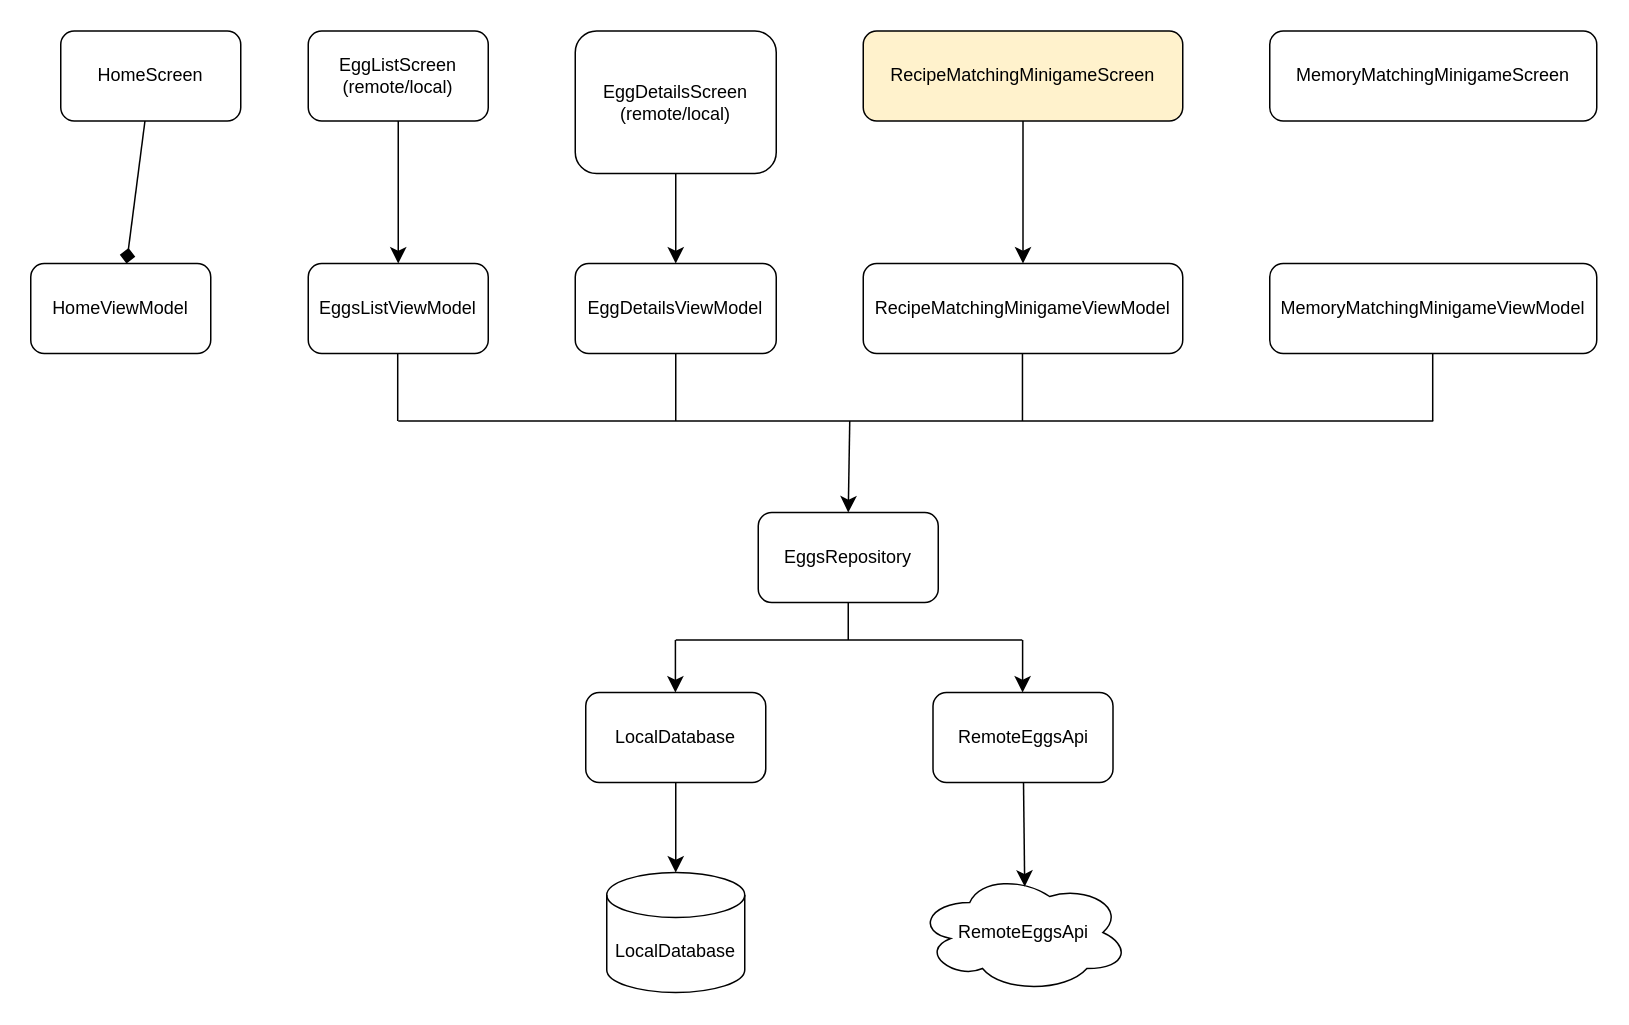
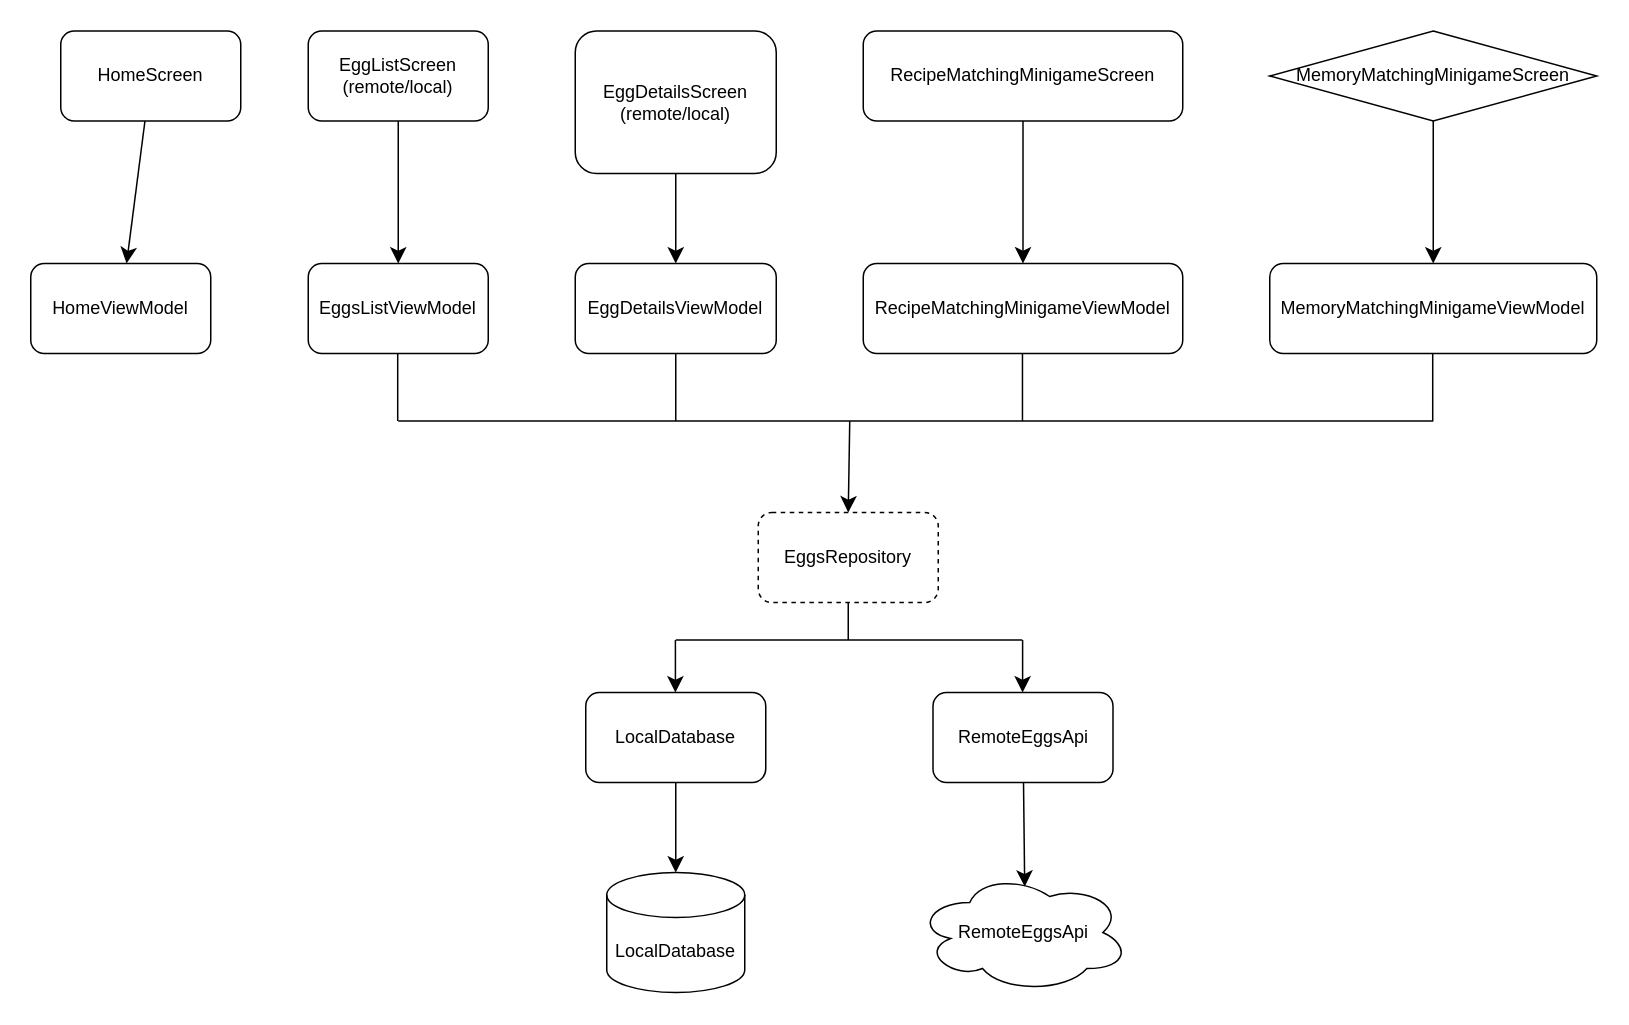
  <mxCell id="0" />
  <mxCell id="1" parent="0" />
- <mxCell id="2" style="edgeStyle=none;curved=1;rounded=0;orthogonalLoop=1;jettySize=auto;html=1;fontSize=12;startSize=8;endSize=8;endArrow=diamond;" edge="1" parent="1" source="3" target="6"><mxGeometry relative="1" as="geometry" /></mxCell>
+ <mxCell id="2" style="edgeStyle=none;curved=1;rounded=0;orthogonalLoop=1;jettySize=auto;html=1;fontSize=12;startSize=8;endSize=8;" edge="1" parent="1" source="3" target="6"><mxGeometry relative="1" as="geometry" /></mxCell>
  <mxCell id="3" value="HomeScreen" style="rounded=1;whiteSpace=wrap;html=1;" vertex="1" parent="1"><mxGeometry x="40" y="20" width="120" height="60" as="geometry" /></mxCell>
  <mxCell id="4" style="edgeStyle=none;curved=1;rounded=0;orthogonalLoop=1;jettySize=auto;html=1;exitX=0.5;exitY=1;exitDx=0;exitDy=0;fontSize=12;startSize=8;endSize=8;" edge="1" parent="1" source="5" target="7"><mxGeometry relative="1" as="geometry" /></mxCell>
  <mxCell id="5" value="EggListScreen&lt;div&gt;(remote/local)&lt;/div&gt;" style="rounded=1;whiteSpace=wrap;html=1;" vertex="1" parent="1"><mxGeometry x="205" y="20" width="120" height="60" as="geometry" /></mxCell>
  <mxCell id="6" value="HomeViewModel" style="rounded=1;whiteSpace=wrap;html=1;" vertex="1" parent="1"><mxGeometry x="20" y="175" width="120" height="60" as="geometry" /></mxCell>
  <mxCell id="7" value="EggsListViewModel" style="rounded=1;whiteSpace=wrap;html=1;" vertex="1" parent="1"><mxGeometry x="205" y="175" width="120" height="60" as="geometry" /></mxCell>
  <mxCell id="8" value="EggDetailsViewModel" style="rounded=1;whiteSpace=wrap;html=1;" vertex="1" parent="1"><mxGeometry x="383" y="175" width="134" height="60" as="geometry" /></mxCell>
  <mxCell id="9" value="RecipeMatchingMinigameViewModel" style="rounded=1;whiteSpace=wrap;html=1;" vertex="1" parent="1"><mxGeometry x="575" y="175" width="213" height="60" as="geometry" /></mxCell>
  <mxCell id="10" value="&lt;div&gt;MemoryMatchingMinigameViewModel&lt;/div&gt;" style="rounded=1;whiteSpace=wrap;html=1;" vertex="1" parent="1"><mxGeometry x="846" y="175" width="218" height="60" as="geometry" /></mxCell>
  <mxCell id="11" style="edgeStyle=none;curved=1;rounded=0;orthogonalLoop=1;jettySize=auto;html=1;exitX=0.5;exitY=1;exitDx=0;exitDy=0;fontSize=12;startSize=8;endSize=8;" edge="1" parent="1" source="12" target="8"><mxGeometry relative="1" as="geometry" /></mxCell>
  <mxCell id="12" value="EggDetailsScreen&lt;div&gt;(remote/local)&lt;/div&gt;" style="rounded=1;whiteSpace=wrap;html=1;" vertex="1" parent="1"><mxGeometry x="383" y="20" width="134" height="95" as="geometry" /></mxCell>
  <mxCell id="13" style="edgeStyle=none;curved=1;rounded=0;orthogonalLoop=1;jettySize=auto;html=1;exitX=0.5;exitY=1;exitDx=0;exitDy=0;fontSize=12;startSize=8;endSize=8;" edge="1" parent="1" source="14" target="9"><mxGeometry relative="1" as="geometry" /></mxCell>
- <mxCell id="14" value="RecipeMatchingMinigameScreen" style="rounded=1;whiteSpace=wrap;html=1;fillColor=#fff2cc;" vertex="1" parent="1"><mxGeometry x="575" y="20" width="213" height="60" as="geometry" /></mxCell>
- <mxCell id="16" value="MemoryMatchingMinigameScreen" style="rounded=1;whiteSpace=wrap;html=1;" vertex="1" parent="1"><mxGeometry x="846" y="20" width="218" height="60" as="geometry" /></mxCell>
- <mxCell id="17" value="EggsRepository" style="rounded=1;whiteSpace=wrap;html=1;" vertex="1" parent="1"><mxGeometry x="505" y="341" width="120" height="60" as="geometry" /></mxCell>
+ <mxCell id="14" value="RecipeMatchingMinigameScreen" style="rounded=1;whiteSpace=wrap;html=1;" vertex="1" parent="1"><mxGeometry x="575" y="20" width="213" height="60" as="geometry" /></mxCell>
+ <mxCell id="15" style="edgeStyle=none;curved=1;rounded=0;orthogonalLoop=1;jettySize=auto;html=1;entryX=0.5;entryY=0;entryDx=0;entryDy=0;fontSize=12;startSize=8;endSize=8;" edge="1" parent="1" source="16" target="10"><mxGeometry relative="1" as="geometry" /></mxCell>
+ <mxCell id="16" value="MemoryMatchingMinigameScreen" style="rhombus;whiteSpace=wrap;html=1;" vertex="1" parent="1"><mxGeometry x="846" y="20" width="218" height="60" as="geometry" /></mxCell>
+ <mxCell id="17" value="EggsRepository" style="rounded=1;whiteSpace=wrap;html=1;dashed=1;" vertex="1" parent="1"><mxGeometry x="505" y="341" width="120" height="60" as="geometry" /></mxCell>
  <mxCell id="18" value="" style="endArrow=classic;html=1;rounded=0;fontSize=12;startSize=8;endSize=8;curved=1;entryX=0.5;entryY=0;entryDx=0;entryDy=0;" edge="1" parent="1" target="17"><mxGeometry width="50" height="50" relative="1" as="geometry"><mxPoint x="566" y="280" as="sourcePoint" /><mxPoint x="585" y="142" as="targetPoint" /></mxGeometry></mxCell>
  <mxCell id="19" value="" style="endArrow=none;html=1;rounded=0;fontSize=12;startSize=8;endSize=8;curved=1;entryX=0.5;entryY=1;entryDx=0;entryDy=0;" edge="1" parent="1" target="8"><mxGeometry width="50" height="50" relative="1" as="geometry"><mxPoint x="450" y="280" as="sourcePoint" /><mxPoint x="529" y="269" as="targetPoint" /></mxGeometry></mxCell>
  <mxCell id="20" value="" style="endArrow=none;html=1;rounded=0;fontSize=12;startSize=8;endSize=8;curved=1;entryX=0.5;entryY=1;entryDx=0;entryDy=0;" edge="1" parent="1"><mxGeometry width="50" height="50" relative="1" as="geometry"><mxPoint x="681.14" y="280" as="sourcePoint" /><mxPoint x="681.14" y="235" as="targetPoint" /></mxGeometry></mxCell>
  <mxCell id="21" value="" style="endArrow=none;html=1;rounded=0;fontSize=12;startSize=8;endSize=8;curved=1;entryX=0.5;entryY=1;entryDx=0;entryDy=0;" edge="1" parent="1"><mxGeometry width="50" height="50" relative="1" as="geometry"><mxPoint x="264.64" y="280" as="sourcePoint" /><mxPoint x="264.64" y="235" as="targetPoint" /></mxGeometry></mxCell>
  <mxCell id="22" value="" style="endArrow=none;html=1;rounded=0;fontSize=12;startSize=8;endSize=8;curved=1;entryX=0.5;entryY=1;entryDx=0;entryDy=0;" edge="1" parent="1"><mxGeometry width="50" height="50" relative="1" as="geometry"><mxPoint x="954.64" y="280" as="sourcePoint" /><mxPoint x="954.64" y="235" as="targetPoint" /></mxGeometry></mxCell>
  <mxCell id="23" value="" style="endArrow=none;html=1;rounded=0;fontSize=12;startSize=8;endSize=8;curved=1;" edge="1" parent="1"><mxGeometry width="50" height="50" relative="1" as="geometry"><mxPoint x="955" y="280" as="sourcePoint" /><mxPoint x="265" y="280" as="targetPoint" /></mxGeometry></mxCell>
  <mxCell id="24" value="RemoteEggsApi" style="rounded=1;whiteSpace=wrap;html=1;" vertex="1" parent="1"><mxGeometry x="621.5" y="461" width="120" height="60" as="geometry" /></mxCell>
  <mxCell id="25" value="LocalDatabase" style="rounded=1;whiteSpace=wrap;html=1;" vertex="1" parent="1"><mxGeometry x="390" y="461" width="120" height="60" as="geometry" /></mxCell>
  <mxCell id="26" value="" style="endArrow=classic;html=1;rounded=0;fontSize=12;startSize=8;endSize=8;curved=1;entryX=0.5;entryY=0;entryDx=0;entryDy=0;" edge="1" parent="1"><mxGeometry width="50" height="50" relative="1" as="geometry"><mxPoint x="681.24" y="426" as="sourcePoint" /><mxPoint x="681.24" y="461" as="targetPoint" /></mxGeometry></mxCell>
  <mxCell id="27" value="" style="endArrow=none;html=1;rounded=0;fontSize=12;startSize=8;endSize=8;curved=1;entryX=0.5;entryY=1;entryDx=0;entryDy=0;" edge="1" parent="1" target="17"><mxGeometry width="50" height="50" relative="1" as="geometry"><mxPoint x="565" y="426" as="sourcePoint" /><mxPoint x="577" y="434" as="targetPoint" /></mxGeometry></mxCell>
  <mxCell id="28" value="" style="endArrow=classic;html=1;rounded=0;fontSize=12;startSize=8;endSize=8;curved=1;entryX=0.5;entryY=0;entryDx=0;entryDy=0;" edge="1" parent="1"><mxGeometry width="50" height="50" relative="1" as="geometry"><mxPoint x="449.77" y="426" as="sourcePoint" /><mxPoint x="449.77" y="461" as="targetPoint" /></mxGeometry></mxCell>
  <mxCell id="29" value="" style="endArrow=none;html=1;rounded=0;fontSize=12;startSize=8;endSize=8;curved=1;" edge="1" parent="1"><mxGeometry width="50" height="50" relative="1" as="geometry"><mxPoint x="450" y="426" as="sourcePoint" /><mxPoint x="681" y="426" as="targetPoint" /></mxGeometry></mxCell>
  <mxCell id="30" value="RemoteEggsApi" style="ellipse;shape=cloud;whiteSpace=wrap;html=1;" vertex="1" parent="1"><mxGeometry x="610.5" y="581" width="142" height="80" as="geometry" /></mxCell>
  <mxCell id="31" value="LocalDatabase" style="shape=cylinder3;whiteSpace=wrap;html=1;boundedLbl=1;backgroundOutline=1;size=15;" vertex="1" parent="1"><mxGeometry x="404" y="581" width="92" height="80" as="geometry" /></mxCell>
  <mxCell id="32" style="edgeStyle=none;curved=1;rounded=0;orthogonalLoop=1;jettySize=auto;html=1;entryX=0.5;entryY=0;entryDx=0;entryDy=0;entryPerimeter=0;fontSize=12;startSize=8;endSize=8;" edge="1" parent="1" source="25" target="31"><mxGeometry relative="1" as="geometry" /></mxCell>
  <mxCell id="33" style="edgeStyle=none;curved=1;rounded=0;orthogonalLoop=1;jettySize=auto;html=1;entryX=0.508;entryY=0.118;entryDx=0;entryDy=0;entryPerimeter=0;fontSize=12;startSize=8;endSize=8;" edge="1" parent="1" source="24" target="30"><mxGeometry relative="1" as="geometry" /></mxCell>
